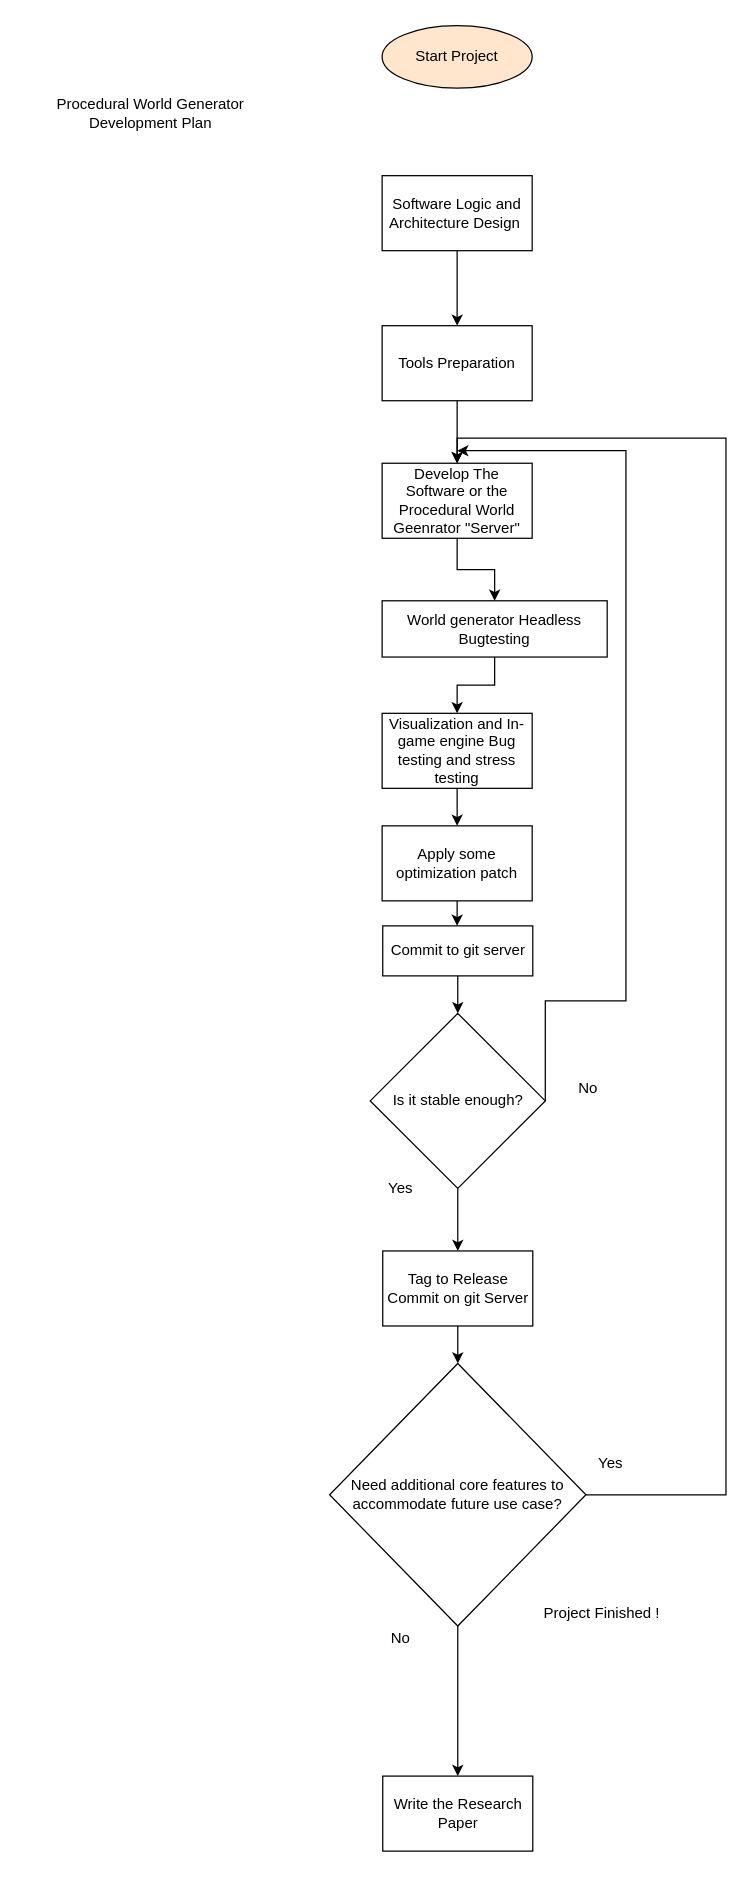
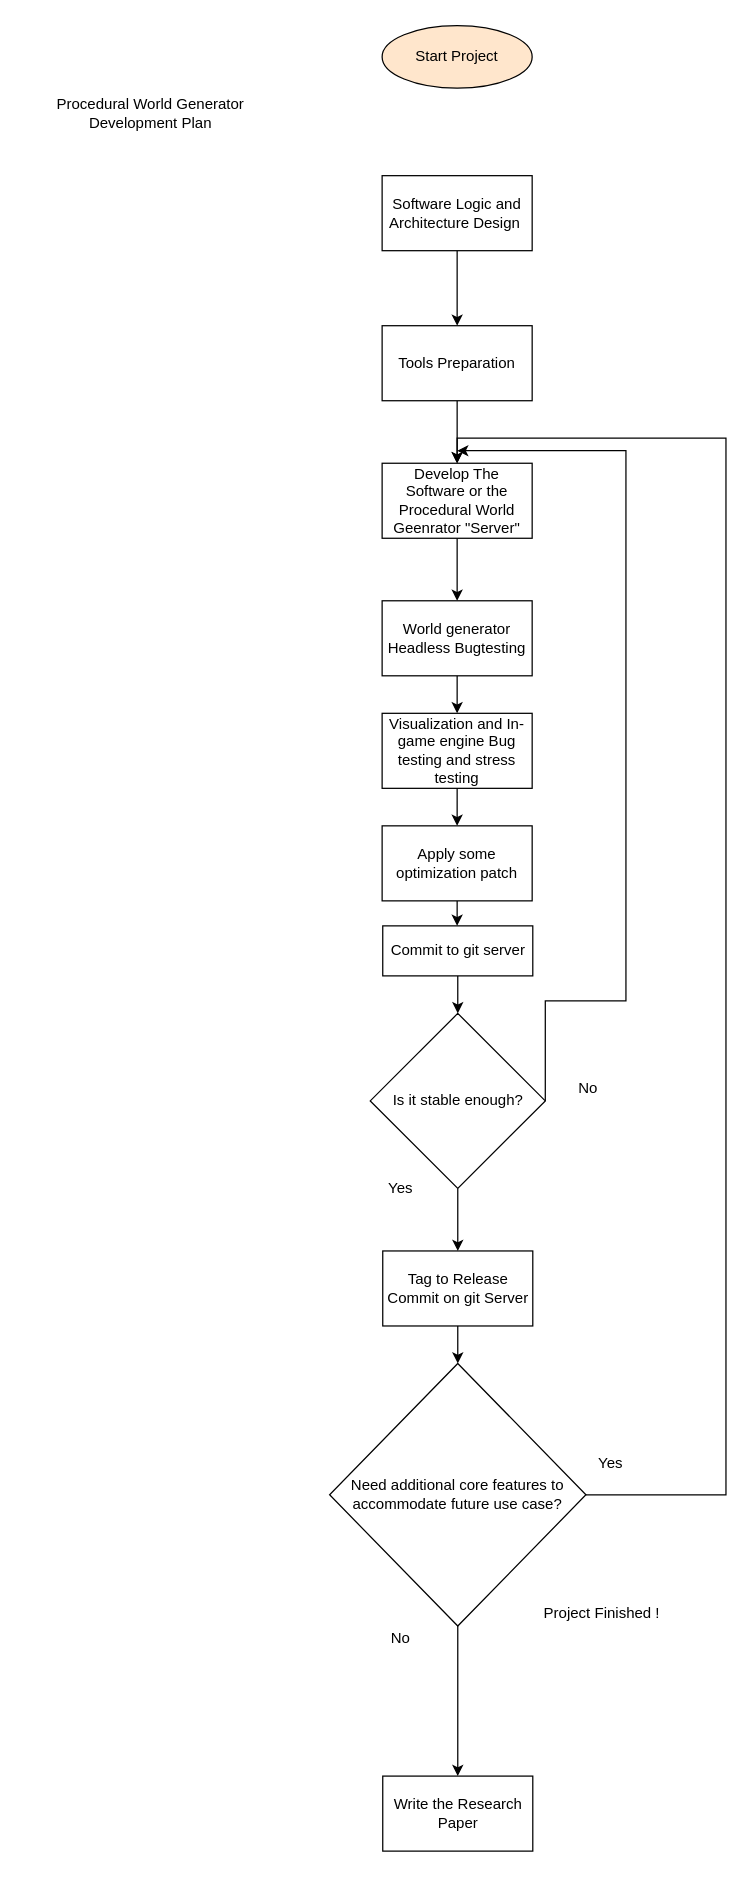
  <mxCell id="0" />
  <mxCell id="1" parent="0" />
  <mxCell id="2" value="Start Project" style="ellipse;whiteSpace=wrap;html=1;fillColor=#ffe6cc;" vertex="1" parent="1"><mxGeometry x="305" y="20" width="120" height="50" as="geometry" /></mxCell>
  <mxCell id="3" style="edgeStyle=orthogonalEdgeStyle;rounded=0;orthogonalLoop=1;jettySize=auto;html=1;entryX=0.5;entryY=0;entryDx=0;entryDy=0;" edge="1" parent="1" source="4" target="6"><mxGeometry relative="1" as="geometry" /></mxCell>
  <mxCell id="4" value="Software Logic and Architecture Design&amp;nbsp;" style="rounded=0;whiteSpace=wrap;html=1;" vertex="1" parent="1"><mxGeometry x="305" y="140" width="120" height="60" as="geometry" /></mxCell>
  <mxCell id="5" style="edgeStyle=orthogonalEdgeStyle;rounded=0;orthogonalLoop=1;jettySize=auto;html=1;" edge="1" parent="1" source="6" target="8"><mxGeometry relative="1" as="geometry" /></mxCell>
  <mxCell id="6" value="Tools Preparation" style="rounded=0;whiteSpace=wrap;html=1;" vertex="1" parent="1"><mxGeometry x="305" y="260" width="120" height="60" as="geometry" /></mxCell>
  <mxCell id="7" style="edgeStyle=orthogonalEdgeStyle;rounded=0;orthogonalLoop=1;jettySize=auto;html=1;" edge="1" parent="1" source="8" target="10"><mxGeometry relative="1" as="geometry" /></mxCell>
  <mxCell id="8" value="Develop The Software or the Procedural World Geenrator &quot;Server&quot;" style="rounded=0;whiteSpace=wrap;html=1;" vertex="1" parent="1"><mxGeometry x="305" y="370" width="120" height="60" as="geometry" /></mxCell>
  <mxCell id="9" style="edgeStyle=orthogonalEdgeStyle;rounded=0;orthogonalLoop=1;jettySize=auto;html=1;exitX=0.5;exitY=1;exitDx=0;exitDy=0;entryX=0.5;entryY=0;entryDx=0;entryDy=0;" edge="1" parent="1" source="10" target="12"><mxGeometry relative="1" as="geometry" /></mxCell>
- <mxCell id="10" value="World generator Headless Bugtesting" style="rounded=0;whiteSpace=wrap;html=1;" vertex="1" parent="1"><mxGeometry x="305" y="480" width="180" height="45" as="geometry" /></mxCell>
+ <mxCell id="10" value="World generator Headless Bugtesting" style="rounded=0;whiteSpace=wrap;html=1;" vertex="1" parent="1"><mxGeometry x="305" y="480" width="120" height="60" as="geometry" /></mxCell>
  <mxCell id="11" style="edgeStyle=orthogonalEdgeStyle;rounded=0;orthogonalLoop=1;jettySize=auto;html=1;" edge="1" parent="1" source="12" target="29"><mxGeometry relative="1" as="geometry" /></mxCell>
  <mxCell id="12" value="Visualization and In- game engine Bug testing and stress testing" style="rounded=0;whiteSpace=wrap;html=1;" vertex="1" parent="1"><mxGeometry x="305" y="570" width="120" height="60" as="geometry" /></mxCell>
  <mxCell id="13" value="Procedural World Generator Development Plan" style="text;html=1;strokeColor=none;fillColor=none;align=center;verticalAlign=middle;whiteSpace=wrap;rounded=0;" vertex="1" parent="1"><mxGeometry x="20" y="50" width="200" height="80" as="geometry" /></mxCell>
  <mxCell id="14" style="edgeStyle=orthogonalEdgeStyle;rounded=0;orthogonalLoop=1;jettySize=auto;html=1;exitX=1;exitY=0.5;exitDx=0;exitDy=0;" edge="1" parent="1" source="16"><mxGeometry relative="1" as="geometry"><mxPoint x="365" y="360" as="targetPoint" /><Array as="points"><mxPoint x="500" y="800" /><mxPoint x="500" y="360" /></Array></mxGeometry></mxCell>
  <mxCell id="15" style="edgeStyle=orthogonalEdgeStyle;rounded=0;orthogonalLoop=1;jettySize=auto;html=1;entryX=0.5;entryY=0;entryDx=0;entryDy=0;" edge="1" parent="1" source="16" target="20"><mxGeometry relative="1" as="geometry" /></mxCell>
  <mxCell id="16" value="Is it stable enough?" style="rhombus;whiteSpace=wrap;html=1;" vertex="1" parent="1"><mxGeometry x="295.5" y="810" width="140" height="140" as="geometry" /></mxCell>
  <mxCell id="17" style="edgeStyle=orthogonalEdgeStyle;rounded=0;orthogonalLoop=1;jettySize=auto;html=1;exitX=0.5;exitY=1;exitDx=0;exitDy=0;entryX=0.5;entryY=0;entryDx=0;entryDy=0;" edge="1" parent="1" source="18" target="16"><mxGeometry relative="1" as="geometry" /></mxCell>
  <mxCell id="18" value="Commit to git server" style="rounded=0;whiteSpace=wrap;html=1;" vertex="1" parent="1"><mxGeometry x="305.5" y="740" width="120" height="40" as="geometry" /></mxCell>
  <mxCell id="19" style="edgeStyle=orthogonalEdgeStyle;rounded=0;orthogonalLoop=1;jettySize=auto;html=1;" edge="1" parent="1" source="20" target="23"><mxGeometry relative="1" as="geometry" /></mxCell>
  <mxCell id="20" value="Tag to Release Commit on git Server" style="rounded=0;whiteSpace=wrap;html=1;" vertex="1" parent="1"><mxGeometry x="305.5" y="1000" width="120" height="60" as="geometry" /></mxCell>
  <mxCell id="21" style="edgeStyle=orthogonalEdgeStyle;rounded=0;orthogonalLoop=1;jettySize=auto;html=1;exitX=1;exitY=0.5;exitDx=0;exitDy=0;entryX=0.5;entryY=0;entryDx=0;entryDy=0;" edge="1" parent="1" source="23" target="8"><mxGeometry relative="1" as="geometry"><Array as="points"><mxPoint x="580" y="1195" /><mxPoint x="580" y="350" /><mxPoint x="365" y="350" /></Array></mxGeometry></mxCell>
  <mxCell id="22" style="edgeStyle=orthogonalEdgeStyle;rounded=0;orthogonalLoop=1;jettySize=auto;html=1;" edge="1" parent="1" source="23" target="27"><mxGeometry relative="1" as="geometry" /></mxCell>
  <mxCell id="23" value="Need additional core features to accommodate future use case?" style="rhombus;whiteSpace=wrap;html=1;" vertex="1" parent="1"><mxGeometry x="263" y="1090" width="205" height="210" as="geometry" /></mxCell>
  <mxCell id="24" value="No" style="text;html=1;strokeColor=none;fillColor=none;align=center;verticalAlign=middle;whiteSpace=wrap;rounded=0;" vertex="1" parent="1"><mxGeometry x="300" y="1300" width="40" height="20" as="geometry" /></mxCell>
  <mxCell id="25" value="Yes" style="text;html=1;strokeColor=none;fillColor=none;align=center;verticalAlign=middle;whiteSpace=wrap;rounded=0;" vertex="1" parent="1"><mxGeometry x="468" y="1160" width="40" height="20" as="geometry" /></mxCell>
  <mxCell id="26" value="Project Finished !" style="text;html=1;strokeColor=none;fillColor=none;align=center;verticalAlign=middle;whiteSpace=wrap;rounded=0;" vertex="1" parent="1"><mxGeometry x="425" y="1270" width="112" height="40" as="geometry" /></mxCell>
  <mxCell id="27" value="Write the Research Paper" style="rounded=0;whiteSpace=wrap;html=1;" vertex="1" parent="1"><mxGeometry x="305.5" y="1420" width="120" height="60" as="geometry" /></mxCell>
  <mxCell id="28" style="edgeStyle=orthogonalEdgeStyle;rounded=0;orthogonalLoop=1;jettySize=auto;html=1;" edge="1" parent="1" source="29" target="18"><mxGeometry relative="1" as="geometry" /></mxCell>
  <mxCell id="29" value="Apply some optimization patch" style="rounded=0;whiteSpace=wrap;html=1;" vertex="1" parent="1"><mxGeometry x="305" y="660" width="120" height="60" as="geometry" /></mxCell>
  <mxCell id="30" value="Yes" style="text;html=1;strokeColor=none;fillColor=none;align=center;verticalAlign=middle;whiteSpace=wrap;rounded=0;" vertex="1" parent="1"><mxGeometry x="300" y="940" width="40" height="20" as="geometry" /></mxCell>
  <mxCell id="31" value="No" style="text;html=1;strokeColor=none;fillColor=none;align=center;verticalAlign=middle;whiteSpace=wrap;rounded=0;" vertex="1" parent="1"><mxGeometry x="450" y="860" width="40" height="20" as="geometry" /></mxCell>
